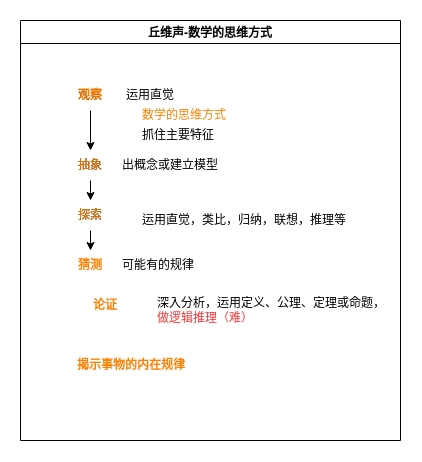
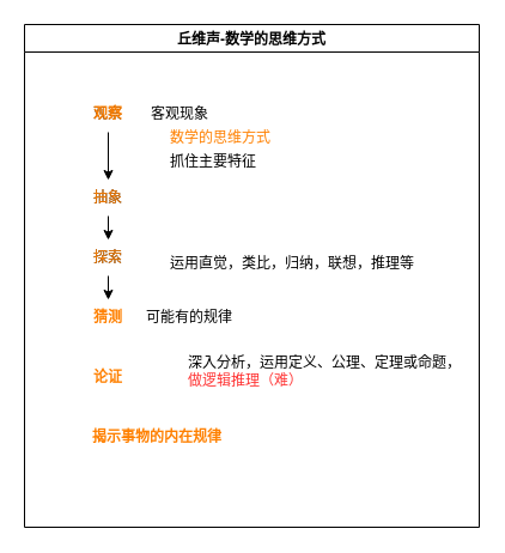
  <mxCell id="0" />
  <mxCell id="1" parent="0" />
  <mxCell id="2" value="丘维声-数学的思维方式" style="swimlane;" vertex="1" parent="1"><mxGeometry x="20" y="20" width="380" height="420" as="geometry" /></mxCell>
  <mxCell id="3" value="" style="edgeStyle=none;html=1;fontColor=#FF3333;" edge="1" parent="2" source="4" target="7"><mxGeometry relative="1" as="geometry" /></mxCell>
  <mxCell id="4" value="观察" style="text;html=1;strokeColor=none;fillColor=none;align=center;verticalAlign=middle;whiteSpace=wrap;rounded=0;" vertex="1" parent="2"><mxGeometry x="40" y="60" width="60" height="30" as="geometry" /></mxCell>
- <mxCell id="5" value="运用直觉" style="text;html=1;strokeColor=none;fillColor=none;align=center;verticalAlign=middle;whiteSpace=wrap;rounded=0;" vertex="1" parent="2"><mxGeometry x="100" y="60" width="60" height="30" as="geometry" /></mxCell>
+ <mxCell id="5" value="客观现象" style="text;html=1;strokeColor=none;fillColor=none;align=center;verticalAlign=middle;whiteSpace=wrap;rounded=0;" vertex="1" parent="2"><mxGeometry x="100" y="60" width="60" height="30" as="geometry" /></mxCell>
  <mxCell id="6" value="" style="edgeStyle=none;html=1;fontColor=#FF3333;" edge="1" parent="2" source="7" target="11"><mxGeometry relative="1" as="geometry" /></mxCell>
  <mxCell id="7" value="抽象" style="text;html=1;strokeColor=none;fillColor=none;align=center;verticalAlign=middle;whiteSpace=wrap;rounded=0;" vertex="1" parent="2"><mxGeometry x="40" y="130" width="60" height="30" as="geometry" /></mxCell>
  <mxCell id="8" value="数学的思维方式" style="text;html=1;strokeColor=none;fillColor=none;align=left;verticalAlign=middle;whiteSpace=wrap;rounded=0;fontColor=#FF8000;" vertex="1" parent="2"><mxGeometry x="120" y="80" width="120" height="30" as="geometry" /></mxCell>
  <mxCell id="9" value="抓住主要特征" style="text;html=1;strokeColor=none;fillColor=none;align=left;verticalAlign=middle;whiteSpace=wrap;rounded=0;" vertex="1" parent="2"><mxGeometry x="120" y="100" width="120" height="30" as="geometry" /></mxCell>
  <mxCell id="10" value="" style="edgeStyle=none;html=1;fontColor=#FF3333;" edge="1" parent="2" source="11" target="13"><mxGeometry relative="1" as="geometry" /></mxCell>
  <mxCell id="11" value="探索" style="text;html=1;strokeColor=none;fillColor=none;align=center;verticalAlign=middle;whiteSpace=wrap;rounded=0;" vertex="1" parent="2"><mxGeometry x="40" y="180" width="60" height="30" as="geometry" /></mxCell>
  <mxCell id="12" value="运用直觉，类比，归纳，联想，推理等" style="text;html=1;strokeColor=none;fillColor=none;align=left;verticalAlign=middle;whiteSpace=wrap;rounded=0;" vertex="1" parent="2"><mxGeometry x="120" y="185" width="240" height="30" as="geometry" /></mxCell>
  <mxCell id="13" value="猜测" style="text;html=1;strokeColor=none;fillColor=none;align=center;verticalAlign=middle;whiteSpace=wrap;rounded=0;fontColor=#FF8000;fontStyle=1" vertex="1" parent="2"><mxGeometry x="40" y="230" width="60" height="30" as="geometry" /></mxCell>
  <mxCell id="14" value="可能有的规律" style="text;html=1;strokeColor=none;fillColor=none;align=left;verticalAlign=middle;whiteSpace=wrap;rounded=0;" vertex="1" parent="2"><mxGeometry x="100" y="230" width="240" height="30" as="geometry" /></mxCell>
- <mxCell id="15" value="论证" style="text;html=1;strokeColor=none;fillColor=none;align=center;verticalAlign=middle;whiteSpace=wrap;rounded=0;fontColor=#FF8000;fontStyle=1" vertex="1" parent="2"><mxGeometry x="55" y="270" width="60" height="30" as="geometry" /></mxCell>
- <mxCell id="16" value="出概念或建立模型" style="text;html=1;strokeColor=none;fillColor=none;align=left;verticalAlign=middle;whiteSpace=wrap;rounded=0;" vertex="1" parent="2"><mxGeometry x="100" y="130" width="240" height="30" as="geometry" /></mxCell>
+ <mxCell id="15" value="论证" style="text;html=1;strokeColor=none;fillColor=none;align=center;verticalAlign=middle;whiteSpace=wrap;rounded=0;fontColor=#FF8000;fontStyle=1" vertex="1" parent="2"><mxGeometry x="40" y="280" width="60" height="30" as="geometry" /></mxCell>
  <mxCell id="17" value="揭示事物的内在规律" style="text;html=1;strokeColor=none;fillColor=none;align=left;verticalAlign=middle;whiteSpace=wrap;rounded=0;fontColor=#FF8000;fontStyle=1" vertex="1" parent="2"><mxGeometry x="55" y="330" width="250" height="30" as="geometry" /></mxCell>
  <mxCell id="18" value="深入分析，运用定义、公理、定理或命题，&lt;font color=&quot;#ff3333&quot;&gt;做逻辑推理（难）&lt;/font&gt;" style="text;html=1;strokeColor=none;fillColor=none;align=left;verticalAlign=middle;whiteSpace=wrap;rounded=0;" vertex="1" parent="2"><mxGeometry x="135" y="275" width="240" height="30" as="geometry" /></mxCell>
  <mxCell id="19" value="观察" style="text;html=1;strokeColor=none;fillColor=none;align=center;verticalAlign=middle;whiteSpace=wrap;rounded=0;fontColor=#FF8000;fontStyle=1" vertex="1" parent="2"><mxGeometry x="40" y="60" width="60" height="30" as="geometry" /></mxCell>
  <mxCell id="20" value="抽象" style="text;html=1;strokeColor=none;fillColor=none;align=center;verticalAlign=middle;whiteSpace=wrap;rounded=0;fontColor=#FF8000;" vertex="1" parent="2"><mxGeometry x="40" y="130" width="60" height="30" as="geometry" /></mxCell>
  <mxCell id="21" value="探索" style="text;html=1;strokeColor=none;fillColor=none;align=center;verticalAlign=middle;whiteSpace=wrap;rounded=0;fontColor=#FF8000;" vertex="1" parent="2"><mxGeometry x="40" y="180" width="60" height="30" as="geometry" /></mxCell>
